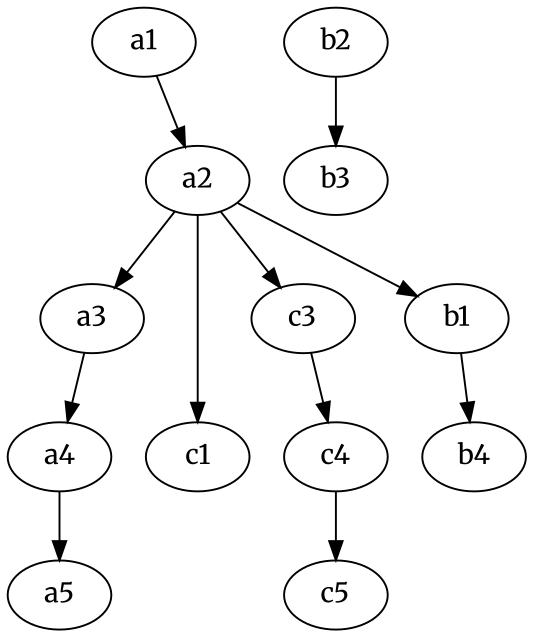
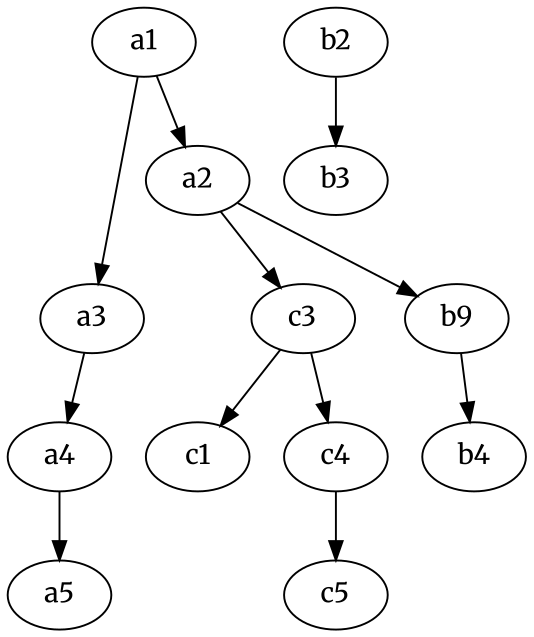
  digraph {
    fontname=Merriweather
    rankdir=TD
    node [fontname=Merriweather]
    edge [fontname=Merriweather]
    a1
    a2
    a3
    c1
    c3
-   b1
+   b1 [label=b9]
    a4
    c4
    b4
    a5
    c5
    b2
    b3
    a1 -> a2
-   a2 -> a3
-   a2 -> c1
+   a1 -> a3
+   c3 -> c1
    a2 -> c3
    a2 -> b1
    a3 -> a4
    c3 -> c4
    b1 -> b4
    a4 -> a5
    c4 -> c5
    b2 -> b3
  }
